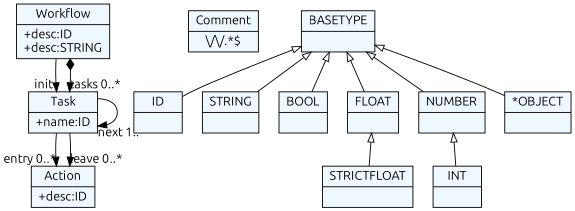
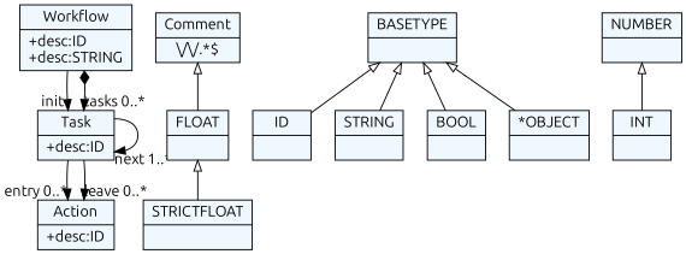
  digraph {
    fontname=Ubuntu
    fontsize=8
    nodesep=0.3
    node [fillcolor=aliceblue fontname=Ubuntu shape=record style=filled]
    edge [arrowtail=empty dir=back fontname=Ubuntu]
    n1 [label="{Workflow|+desc:ID\l+desc:STRING\l}"]
-   n2 [label="{Task|+name:ID\l}"]
+   n2 [label="{Task|+desc:ID\l}"]
    n3 [label="{Action|+desc:ID\l}"]
    n4 [label="{Comment|\\/\\/.*$}"]
    n5 [label="{ID|}"]
    n6 [label="{STRING|}"]
    n7 [label="{BOOL|}"]
    n8 [label="{INT|}"]
    n9 [label="{FLOAT|}"]
    n10 [label="{STRICTFLOAT|}"]
    n11 [label="{NUMBER|}"]
    n12 [label="{BASETYPE|}"]
    n13 [label="{*OBJECT|}"]
    n1 -> n2 [dir=black headlabel="init "]
    n1 -> n2 [arrowtail=diamond dir=both headlabel="tasks 0..*"]
    n2 -> n2 [dir=black headlabel="next 1..*"]
    n2 -> n3 [dir=black headlabel="entry 0..*"]
    n2 -> n3 [dir=black headlabel="leave 0..*"]
    n9 -> n10
    n11 -> n8
    n12 -> n5
    n12 -> n6
    n12 -> n7
-   n12 -> n9
-   n12 -> n11
+   n4 -> n9
    n12 -> n13
  }
